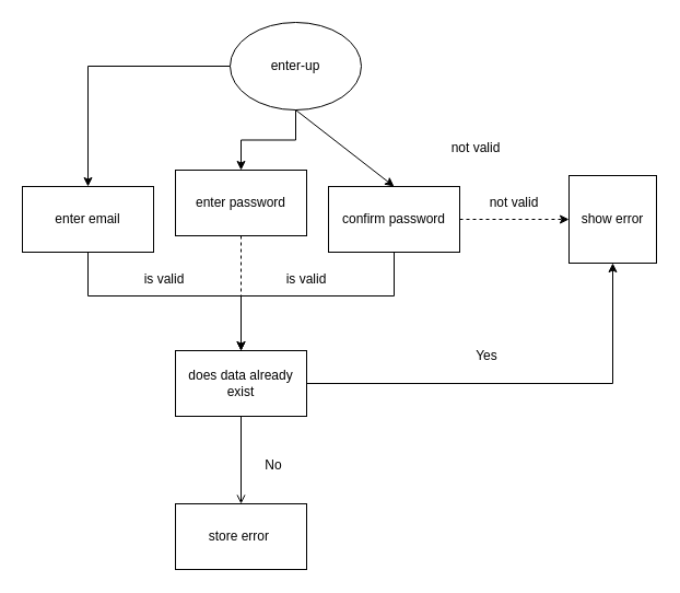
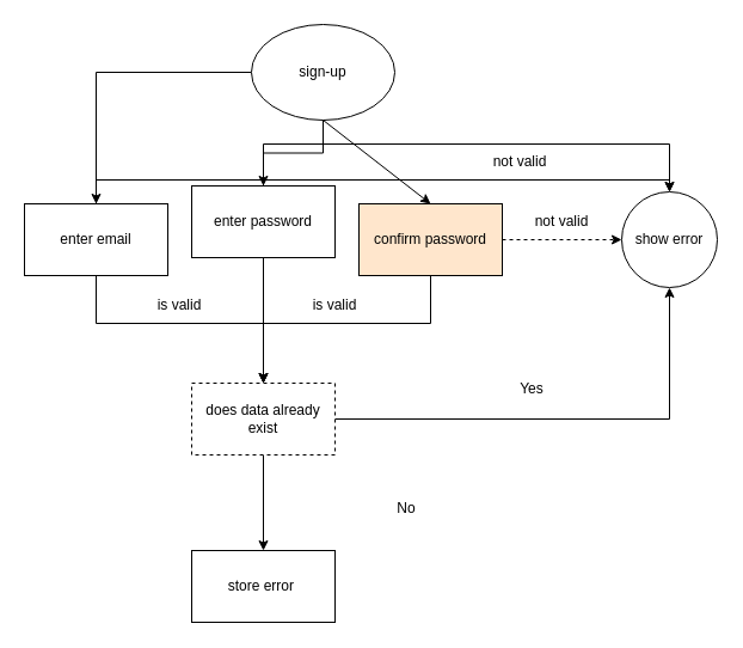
  <mxCell id="0" />
  <mxCell id="1" parent="0" />
  <mxCell id="2" style="edgeStyle=orthogonalEdgeStyle;rounded=0;orthogonalLoop=1;jettySize=auto;html=1;" edge="1" parent="1" source="4" target="7"><mxGeometry relative="1" as="geometry" /></mxCell>
  <mxCell id="3" style="edgeStyle=orthogonalEdgeStyle;rounded=0;orthogonalLoop=1;jettySize=auto;html=1;" edge="1" parent="1" source="4" target="10"><mxGeometry relative="1" as="geometry" /></mxCell>
- <mxCell id="4" value="enter-up" style="ellipse;whiteSpace=wrap;html=1;" parent="1" vertex="1"><mxGeometry x="210" y="20" width="120" height="80" as="geometry" /></mxCell>
- <mxCell id="5" style="edgeStyle=orthogonalEdgeStyle;rounded=0;orthogonalLoop=1;jettySize=auto;html=1;endArrow=open;" edge="1" parent="1" source="7" target="17"><mxGeometry relative="1" as="geometry"><Array as="points"><mxPoint x="80" y="270" /><mxPoint x="220" y="270" /></Array></mxGeometry></mxCell>
+ <mxCell id="4" value="sign-up" style="ellipse;whiteSpace=wrap;html=1;" parent="1" vertex="1"><mxGeometry x="210" y="20" width="120" height="80" as="geometry" /></mxCell>
+ <mxCell id="5" style="edgeStyle=orthogonalEdgeStyle;rounded=0;orthogonalLoop=1;jettySize=auto;html=1;" edge="1" parent="1" source="7" target="17"><mxGeometry relative="1" as="geometry"><Array as="points"><mxPoint x="80" y="270" /><mxPoint x="220" y="270" /></Array></mxGeometry></mxCell>
+ <mxCell id="6" style="edgeStyle=orthogonalEdgeStyle;rounded=0;orthogonalLoop=1;jettySize=auto;html=1;" edge="1" parent="1" source="7" target="20"><mxGeometry relative="1" as="geometry"><Array as="points"><mxPoint x="80" y="150" /><mxPoint x="560" y="150" /></Array></mxGeometry></mxCell>
  <mxCell id="7" value="enter email" style="rounded=0;whiteSpace=wrap;html=1;" parent="1" vertex="1"><mxGeometry x="20" y="170" width="120" height="60" as="geometry" /></mxCell>
- <mxCell id="8" value="" style="edgeStyle=orthogonalEdgeStyle;rounded=0;orthogonalLoop=1;jettySize=auto;html=1;dashed=1;" edge="1" parent="1" source="10" target="17"><mxGeometry relative="1" as="geometry" /></mxCell>
+ <mxCell id="8" value="" style="edgeStyle=orthogonalEdgeStyle;rounded=0;orthogonalLoop=1;jettySize=auto;html=1;" edge="1" parent="1" source="10" target="17"><mxGeometry relative="1" as="geometry" /></mxCell>
+ <mxCell id="9" style="edgeStyle=orthogonalEdgeStyle;rounded=0;orthogonalLoop=1;jettySize=auto;html=1;" edge="1" parent="1" source="10" target="20"><mxGeometry relative="1" as="geometry"><Array as="points"><mxPoint x="220" y="120" /><mxPoint x="560" y="120" /></Array></mxGeometry></mxCell>
  <mxCell id="10" value="enter password" style="rounded=0;whiteSpace=wrap;html=1;" parent="1" vertex="1"><mxGeometry x="160" y="155" width="120" height="60" as="geometry" /></mxCell>
- <mxCell id="11" value="" style="edgeStyle=orthogonalEdgeStyle;rounded=0;orthogonalLoop=1;jettySize=auto;html=1;endArrow=open;" edge="1" parent="1" source="13" target="17"><mxGeometry relative="1" as="geometry"><Array as="points"><mxPoint x="360" y="270" /><mxPoint x="220" y="270" /></Array></mxGeometry></mxCell>
+ <mxCell id="11" value="" style="edgeStyle=orthogonalEdgeStyle;rounded=0;orthogonalLoop=1;jettySize=auto;html=1;" edge="1" parent="1" source="13" target="17"><mxGeometry relative="1" as="geometry"><Array as="points"><mxPoint x="360" y="270" /><mxPoint x="220" y="270" /></Array></mxGeometry></mxCell>
  <mxCell id="12" value="" style="edgeStyle=orthogonalEdgeStyle;rounded=0;orthogonalLoop=1;jettySize=auto;html=1;dashed=1;" edge="1" parent="1" source="13" target="20"><mxGeometry relative="1" as="geometry" /></mxCell>
- <mxCell id="13" value="confirm password" style="rounded=0;whiteSpace=wrap;html=1;" parent="1" vertex="1"><mxGeometry x="300" y="170" width="120" height="60" as="geometry" /></mxCell>
+ <mxCell id="13" value="confirm password" style="rounded=0;whiteSpace=wrap;html=1;fillColor=#ffe6cc;" parent="1" vertex="1"><mxGeometry x="300" y="170" width="120" height="60" as="geometry" /></mxCell>
  <mxCell id="14" value="" style="endArrow=classic;html=1;rounded=0;entryX=0.5;entryY=0;entryDx=0;entryDy=0;exitX=0.5;exitY=1;exitDx=0;exitDy=0;" parent="1" source="4" target="13" edge="1"><mxGeometry width="50" height="50" relative="1" as="geometry"><mxPoint x="320" y="40" as="sourcePoint" /><mxPoint x="220" y="40" as="targetPoint" /></mxGeometry></mxCell>
- <mxCell id="15" value="" style="edgeStyle=orthogonalEdgeStyle;rounded=0;orthogonalLoop=1;jettySize=auto;html=1;endArrow=open;" edge="1" parent="1" source="17" target="23"><mxGeometry relative="1" as="geometry" /></mxCell>
+ <mxCell id="15" value="" style="edgeStyle=orthogonalEdgeStyle;rounded=0;orthogonalLoop=1;jettySize=auto;html=1;" edge="1" parent="1" source="17" target="23"><mxGeometry relative="1" as="geometry" /></mxCell>
  <mxCell id="16" style="edgeStyle=orthogonalEdgeStyle;rounded=0;orthogonalLoop=1;jettySize=auto;html=1;" edge="1" parent="1" source="17" target="20"><mxGeometry relative="1" as="geometry" /></mxCell>
- <mxCell id="17" value="does data already exist" style="rounded=0;whiteSpace=wrap;html=1;" vertex="1" parent="1"><mxGeometry x="160" y="320" width="120" height="60" as="geometry" /></mxCell>
+ <mxCell id="17" value="does data already exist" style="rounded=0;whiteSpace=wrap;html=1;dashed=1;" vertex="1" parent="1"><mxGeometry x="160" y="320" width="120" height="60" as="geometry" /></mxCell>
  <mxCell id="18" value="is valid" style="text;html=1;align=center;verticalAlign=middle;whiteSpace=wrap;rounded=0;" vertex="1" parent="1"><mxGeometry x="250" y="240" width="60" height="30" as="geometry" /></mxCell>
  <mxCell id="19" value="is valid" style="text;html=1;align=center;verticalAlign=middle;whiteSpace=wrap;rounded=0;" vertex="1" parent="1"><mxGeometry x="120" y="240" width="60" height="30" as="geometry" /></mxCell>
- <mxCell id="20" value="show error" style="whiteSpace=wrap;html=1;rounded=0;" vertex="1" parent="1"><mxGeometry x="520" y="160" width="80" height="80" as="geometry" /></mxCell>
+ <mxCell id="20" value="show error" style="ellipse;whiteSpace=wrap;html=1;rounded=0;" vertex="1" parent="1"><mxGeometry x="520" y="160" width="80" height="80" as="geometry" /></mxCell>
  <mxCell id="21" value="not valid&lt;span style=&quot;color: rgba(0, 0, 0, 0); font-family: monospace; font-size: 0px; text-align: start; text-wrap: nowrap;&quot;&gt;%3CmxGraphModel%3E%3Croot%3E%3CmxCell%20id%3D%220%22%2F%3E%3CmxCell%20id%3D%221%22%20parent%3D%220%22%2F%3E%3CmxCell%20id%3D%222%22%20value%3D%22is%20valid%22%20style%3D%22text%3Bhtml%3D1%3Balign%3Dcenter%3BverticalAlign%3Dmiddle%3BwhiteSpace%3Dwrap%3Brounded%3D0%3B%22%20vertex%3D%221%22%20parent%3D%221%22%3E%3CmxGeometry%20x%3D%22270%22%20y%3D%22350%22%20width%3D%2260%22%20height%3D%2230%22%20as%3D%22geometry%22%2F%3E%3C%2FmxCell%3E%3C%2Froot%3E%3C%2FmxGraphModel%3E&lt;/span&gt;" style="text;html=1;align=center;verticalAlign=middle;whiteSpace=wrap;rounded=0;" vertex="1" parent="1"><mxGeometry x="405" y="120" width="60" height="30" as="geometry" /></mxCell>
  <mxCell id="22" value="not valid&lt;span style=&quot;color: rgba(0, 0, 0, 0); font-family: monospace; font-size: 0px; text-align: start; text-wrap: nowrap;&quot;&gt;%3CmxGraphModel%3E%3Croot%3E%3CmxCell%20id%3D%220%22%2F%3E%3CmxCell%20id%3D%221%22%20parent%3D%220%22%2F%3E%3CmxCell%20id%3D%222%22%20value%3D%22is%20valid%22%20style%3D%22text%3Bhtml%3D1%3Balign%3Dcenter%3BverticalAlign%3Dmiddle%3BwhiteSpace%3Dwrap%3Brounded%3D0%3B%22%20vertex%3D%221%22%20parent%3D%221%22%3E%3CmxGeometry%20x%3D%22270%22%20y%3D%22350%22%20width%3D%2260%22%20height%3D%2230%22%20as%3D%22geometry%22%2F%3E%3C%2FmxCell%3E%3C%2Froot%3E%3C%2FmxGraphModel%3E&lt;/span&gt;" style="text;html=1;align=center;verticalAlign=middle;whiteSpace=wrap;rounded=0;" vertex="1" parent="1"><mxGeometry x="440" y="170" width="60" height="30" as="geometry" /></mxCell>
  <mxCell id="23" value="store error&amp;nbsp;" style="rounded=0;whiteSpace=wrap;html=1;" vertex="1" parent="1"><mxGeometry x="160" y="460" width="120" height="60" as="geometry" /></mxCell>
- <mxCell id="24" value="No" style="text;html=1;align=center;verticalAlign=middle;whiteSpace=wrap;rounded=0;" vertex="1" parent="1"><mxGeometry x="220" y="410" width="60" height="30" as="geometry" /></mxCell>
+ <mxCell id="24" value="No" style="text;html=1;align=center;verticalAlign=middle;whiteSpace=wrap;rounded=0;" vertex="1" parent="1"><mxGeometry x="310" y="410" width="60" height="30" as="geometry" /></mxCell>
  <mxCell id="25" value="Yes" style="text;html=1;align=center;verticalAlign=middle;whiteSpace=wrap;rounded=0;" vertex="1" parent="1"><mxGeometry x="415" y="310" width="60" height="30" as="geometry" /></mxCell>
